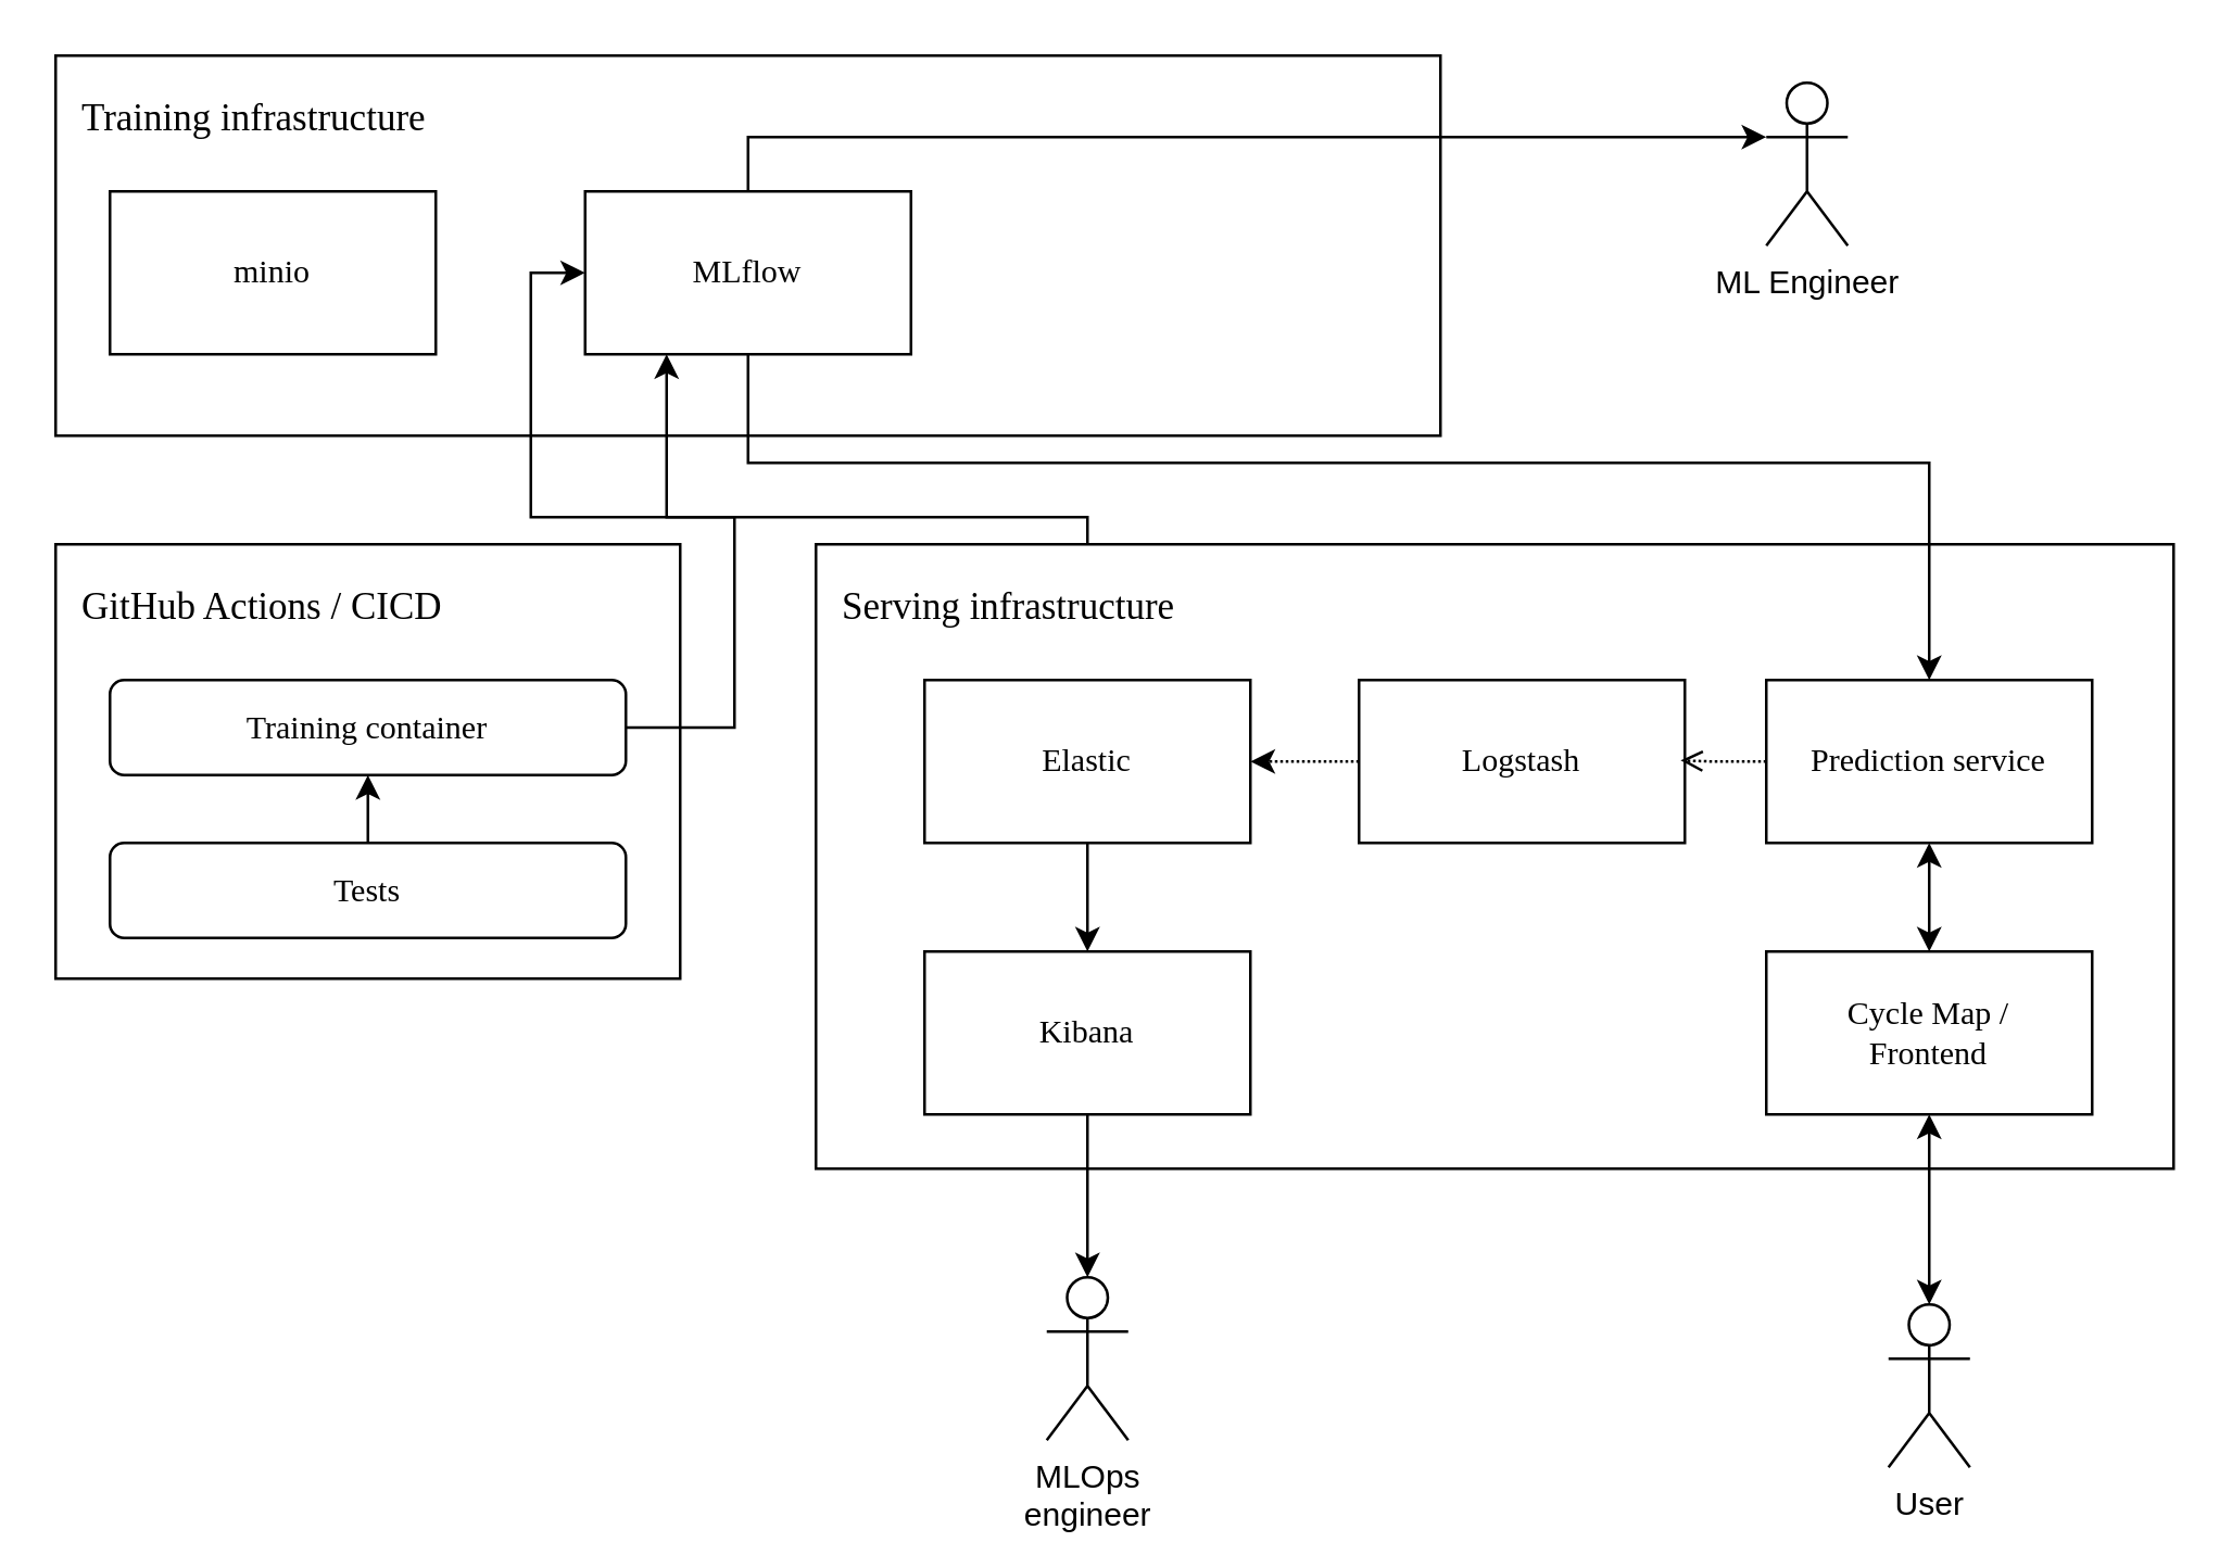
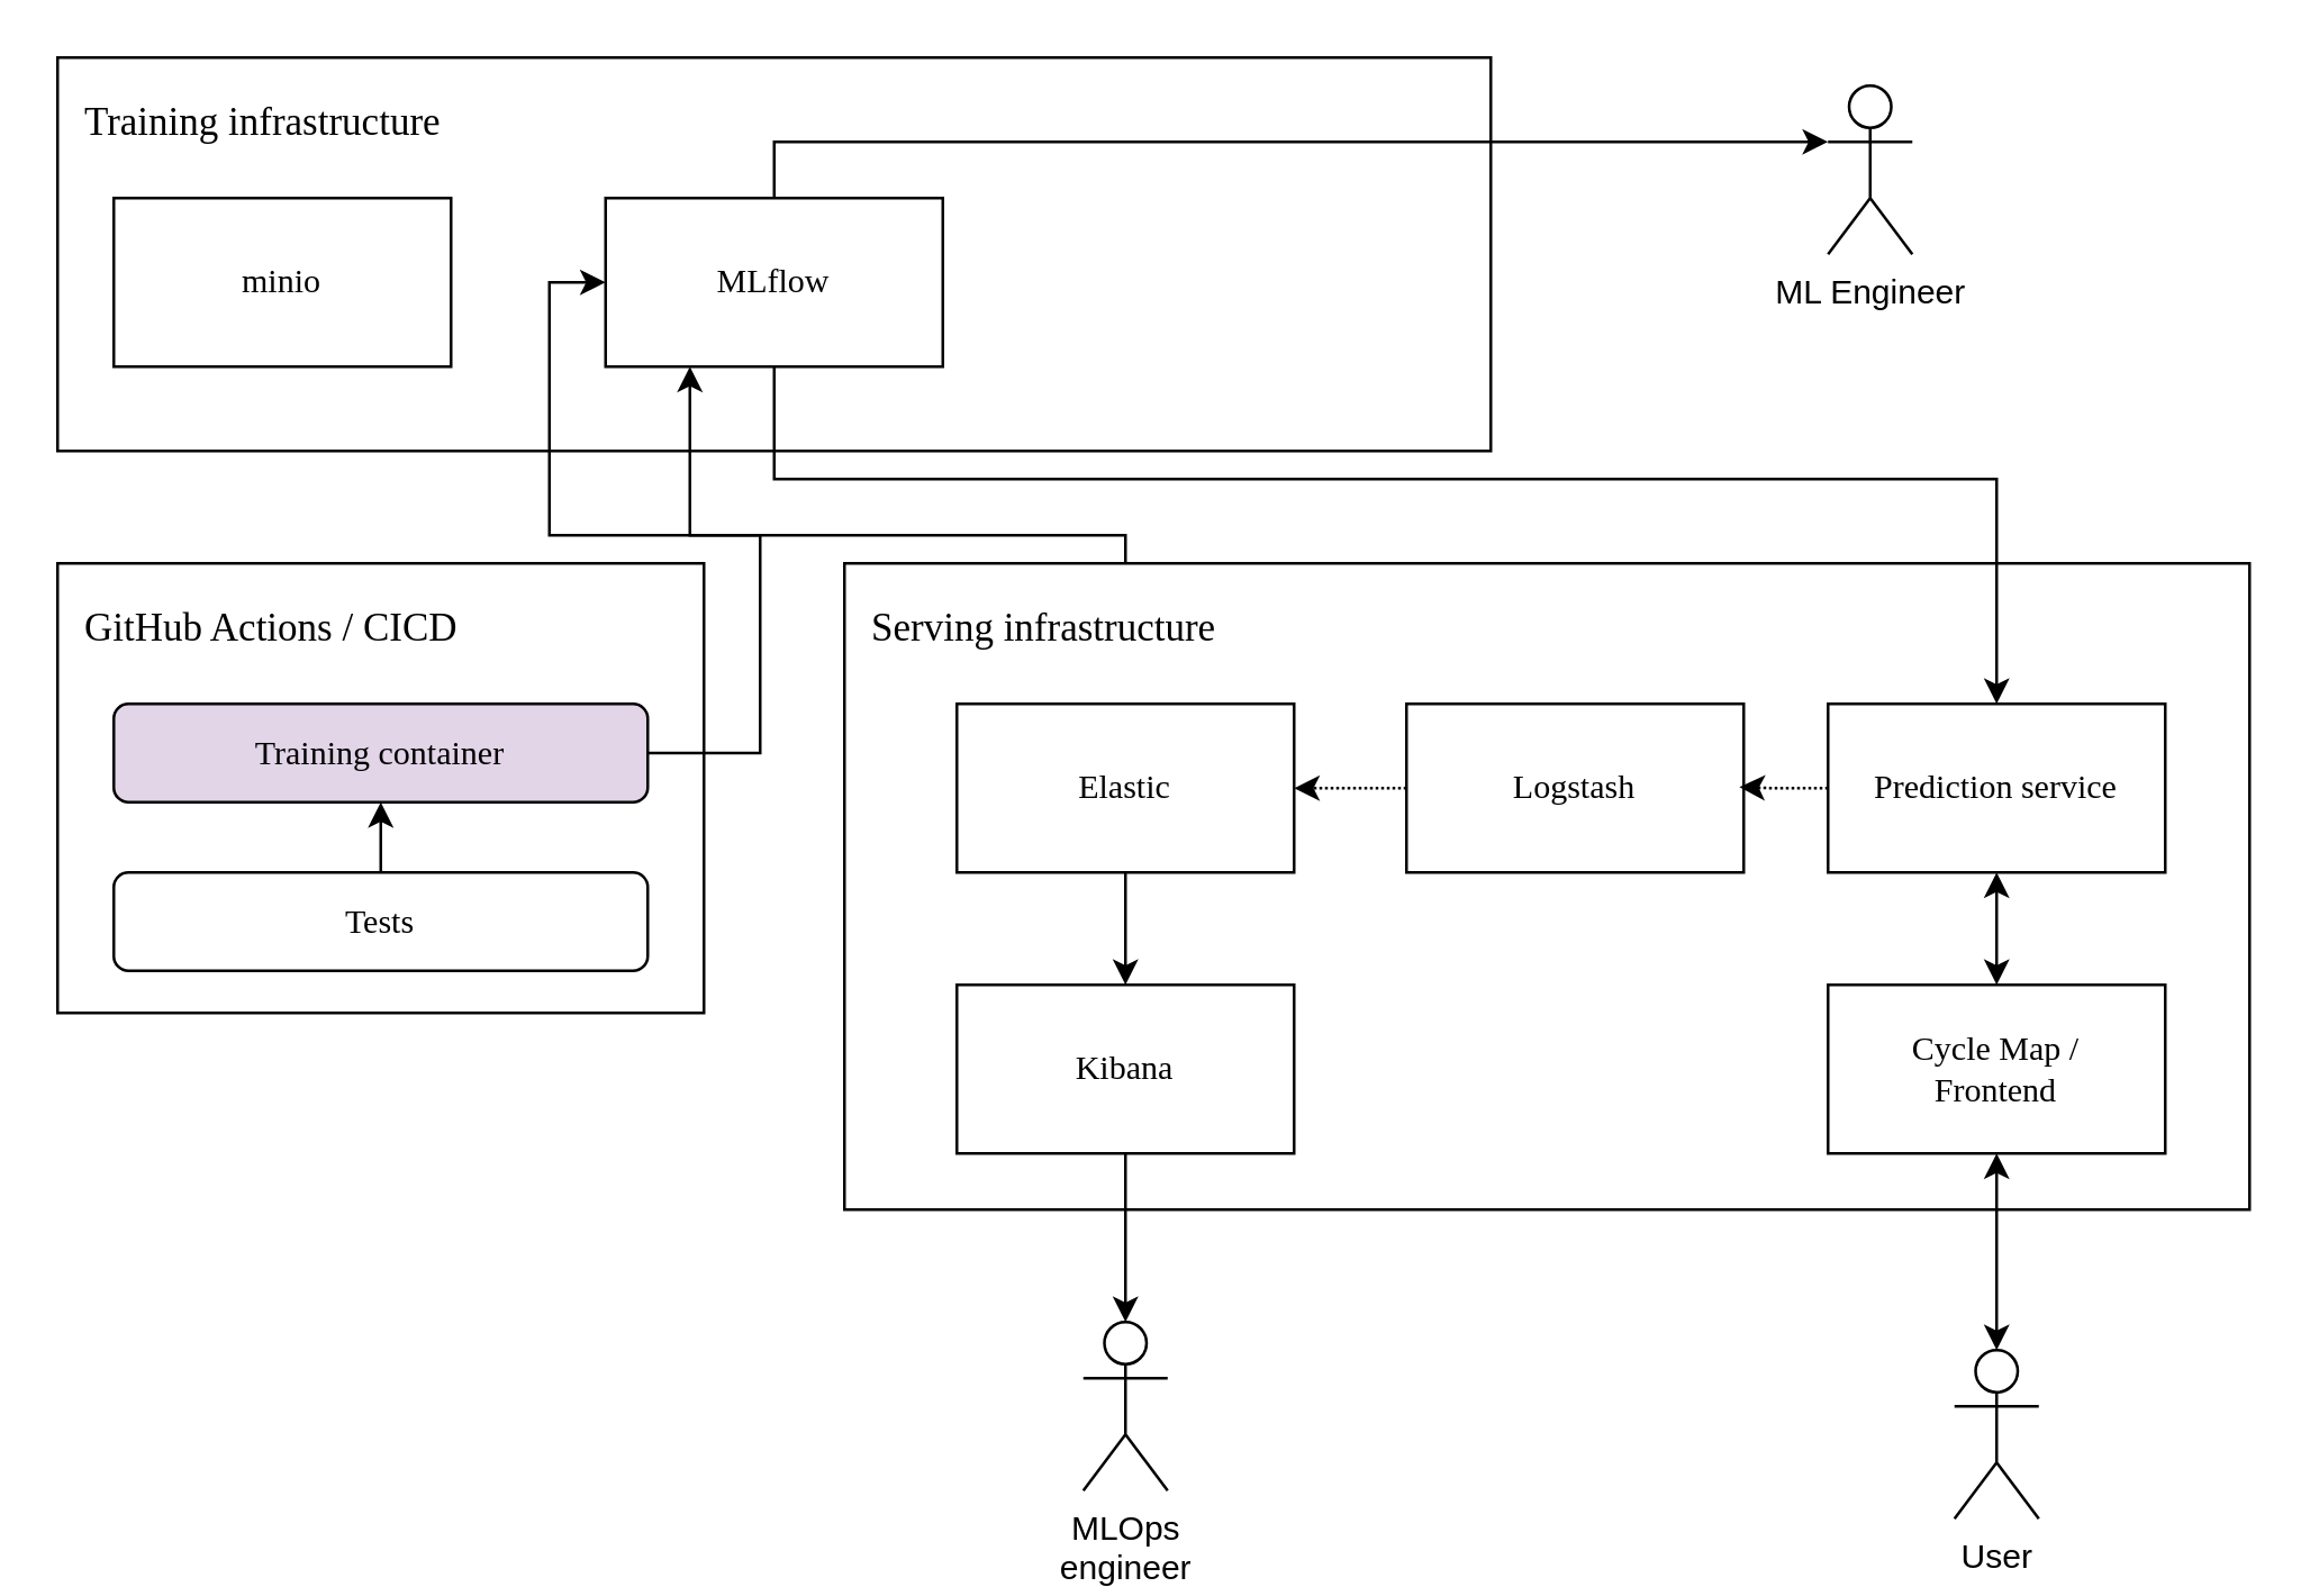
  <mxCell id="0" />
  <mxCell id="1" parent="0" />
  <mxCell id="2" value="&lt;p style=&quot;line-height: 110%;&quot;&gt;&lt;font style=&quot;font-size: 14px;&quot; data-font-src=&quot;https://fonts.googleapis.com/css?family=Roboto+Mono&quot; face=&quot;Roboto Mono&quot;&gt;Training&amp;nbsp;&lt;/font&gt;&lt;span style=&quot;font-family: &amp;quot;Roboto Mono&amp;quot;; font-size: 14px; background-color: initial;&quot;&gt;infrastructure&lt;/span&gt;&lt;/p&gt;" style="rounded=0;whiteSpace=wrap;html=1;align=left;verticalAlign=top;spacing=0;spacingLeft=10;" vertex="1" parent="1"><mxGeometry x="20" y="20" width="510" height="140" as="geometry" /></mxCell>
  <mxCell id="3" value="&lt;font data-font-src=&quot;https://fonts.googleapis.com/css?family=Roboto+Mono&quot; face=&quot;Roboto Mono&quot;&gt;minio&lt;/font&gt;" style="rounded=0;whiteSpace=wrap;html=1;" vertex="1" parent="1"><mxGeometry x="40" y="70" width="120" height="60" as="geometry" /></mxCell>
  <mxCell id="4" style="edgeStyle=orthogonalEdgeStyle;rounded=0;orthogonalLoop=1;jettySize=auto;html=1;exitX=0;exitY=0.5;exitDx=0;exitDy=0;startArrow=classic;startFill=1;" edge="1" parent="1" source="5" target="17"><mxGeometry relative="1" as="geometry" /></mxCell>
  <mxCell id="5" value="&lt;font data-font-src=&quot;https://fonts.googleapis.com/css?family=Roboto+Mono&quot; face=&quot;Roboto Mono&quot;&gt;MLflow&lt;/font&gt;" style="rounded=0;whiteSpace=wrap;html=1;" vertex="1" parent="1"><mxGeometry x="215" y="70" width="120" height="60" as="geometry" /></mxCell>
  <mxCell id="6" value="&lt;p style=&quot;line-height: 110%;&quot;&gt;&lt;font style=&quot;font-size: 14px;&quot; data-font-src=&quot;https://fonts.googleapis.com/css?family=Roboto+Mono&quot; face=&quot;Roboto Mono&quot;&gt;Serving infrastructure&lt;/font&gt;&lt;/p&gt;" style="rounded=0;whiteSpace=wrap;html=1;align=left;verticalAlign=top;spacing=0;spacingLeft=10;" vertex="1" parent="1"><mxGeometry x="300" y="200" width="500" height="230" as="geometry" /></mxCell>
  <mxCell id="7" style="edgeStyle=orthogonalEdgeStyle;rounded=0;orthogonalLoop=1;jettySize=auto;html=1;entryX=0.5;entryY=1;entryDx=0;entryDy=0;startArrow=classic;startFill=1;endArrow=none;endFill=0;" edge="1" parent="1" source="8" target="5"><mxGeometry relative="1" as="geometry"><Array as="points"><mxPoint x="710" y="170" /><mxPoint x="275" y="170" /></Array></mxGeometry></mxCell>
  <mxCell id="8" value="&lt;font data-font-src=&quot;https://fonts.googleapis.com/css?family=Roboto+Mono&quot; face=&quot;Roboto Mono&quot;&gt;Prediction service&lt;/font&gt;" style="rounded=0;whiteSpace=wrap;html=1;" vertex="1" parent="1"><mxGeometry x="650" y="250" width="120" height="60" as="geometry" /></mxCell>
  <mxCell id="9" style="edgeStyle=orthogonalEdgeStyle;rounded=0;orthogonalLoop=1;jettySize=auto;html=1;entryX=0.5;entryY=1;entryDx=0;entryDy=0;startArrow=classic;startFill=1;" edge="1" parent="1" source="11" target="8"><mxGeometry relative="1" as="geometry" /></mxCell>
  <mxCell id="10" value="" style="edgeStyle=orthogonalEdgeStyle;rounded=0;orthogonalLoop=1;jettySize=auto;html=1;startArrow=classic;startFill=1;" edge="1" parent="1" source="11" target="12"><mxGeometry relative="1" as="geometry" /></mxCell>
  <mxCell id="11" value="&lt;font data-font-src=&quot;https://fonts.googleapis.com/css?family=Roboto+Mono&quot; face=&quot;Roboto Mono&quot;&gt;Cycle Map /&lt;/font&gt;&lt;div&gt;&lt;font data-font-src=&quot;https://fonts.googleapis.com/css?family=Roboto+Mono&quot; face=&quot;Roboto Mono&quot;&gt;Frontend&lt;/font&gt;&lt;/div&gt;" style="rounded=0;whiteSpace=wrap;html=1;" vertex="1" parent="1"><mxGeometry x="650" y="350" width="120" height="60" as="geometry" /></mxCell>
  <mxCell id="12" value="User" style="shape=umlActor;verticalLabelPosition=bottom;verticalAlign=top;html=1;outlineConnect=0;" vertex="1" parent="1"><mxGeometry x="695" y="480" width="30" height="60" as="geometry" /></mxCell>
  <mxCell id="13" style="edgeStyle=orthogonalEdgeStyle;rounded=0;orthogonalLoop=1;jettySize=auto;html=1;exitX=0;exitY=0.5;exitDx=0;exitDy=0;entryX=1;entryY=0.5;entryDx=0;entryDy=0;dashed=1;dashPattern=1 1;" edge="1" parent="1" source="14" target="17"><mxGeometry relative="1" as="geometry" /></mxCell>
  <mxCell id="14" value="&lt;font data-font-src=&quot;https://fonts.googleapis.com/css?family=Roboto+Mono&quot; face=&quot;Roboto Mono&quot;&gt;Logstash&lt;/font&gt;" style="rounded=0;whiteSpace=wrap;html=1;" vertex="1" parent="1"><mxGeometry x="500" y="250" width="120" height="60" as="geometry" /></mxCell>
  <mxCell id="15" value="&lt;font data-font-src=&quot;https://fonts.googleapis.com/css?family=Roboto+Mono&quot; face=&quot;Roboto Mono&quot;&gt;Kibana&lt;/font&gt;" style="rounded=0;whiteSpace=wrap;html=1;" vertex="1" parent="1"><mxGeometry x="340" y="350" width="120" height="60" as="geometry" /></mxCell>
  <mxCell id="16" style="edgeStyle=orthogonalEdgeStyle;rounded=0;orthogonalLoop=1;jettySize=auto;html=1;entryX=0.5;entryY=0;entryDx=0;entryDy=0;" edge="1" parent="1" source="17" target="15"><mxGeometry relative="1" as="geometry" /></mxCell>
  <mxCell id="17" value="&lt;font data-font-src=&quot;https://fonts.googleapis.com/css?family=Roboto+Mono&quot; face=&quot;Roboto Mono&quot;&gt;Elastic&lt;/font&gt;" style="rounded=0;whiteSpace=wrap;html=1;" vertex="1" parent="1"><mxGeometry x="340" y="250" width="120" height="60" as="geometry" /></mxCell>
- <mxCell id="18" style="edgeStyle=orthogonalEdgeStyle;rounded=0;orthogonalLoop=1;jettySize=auto;html=1;entryX=0.987;entryY=0.494;entryDx=0;entryDy=0;entryPerimeter=0;dashed=1;dashPattern=1 1;endArrow=open;" edge="1" parent="1" source="8" target="14"><mxGeometry relative="1" as="geometry" /></mxCell>
+ <mxCell id="18" style="edgeStyle=orthogonalEdgeStyle;rounded=0;orthogonalLoop=1;jettySize=auto;html=1;entryX=0.987;entryY=0.494;entryDx=0;entryDy=0;entryPerimeter=0;dashed=1;dashPattern=1 1;" edge="1" parent="1" source="8" target="14"><mxGeometry relative="1" as="geometry" /></mxCell>
  <mxCell id="19" value="MLOps&lt;div&gt;engineer&lt;/div&gt;" style="shape=umlActor;verticalLabelPosition=bottom;verticalAlign=top;html=1;outlineConnect=0;" vertex="1" parent="1"><mxGeometry x="385" y="470" width="30" height="60" as="geometry" /></mxCell>
  <mxCell id="20" style="edgeStyle=orthogonalEdgeStyle;rounded=0;orthogonalLoop=1;jettySize=auto;html=1;exitX=0.5;exitY=1;exitDx=0;exitDy=0;entryX=0.5;entryY=0;entryDx=0;entryDy=0;entryPerimeter=0;" edge="1" parent="1" source="15" target="19"><mxGeometry relative="1" as="geometry" /></mxCell>
  <mxCell id="21" style="edgeStyle=orthogonalEdgeStyle;rounded=0;orthogonalLoop=1;jettySize=auto;html=1;entryX=0.5;entryY=0;entryDx=0;entryDy=0;startArrow=classic;startFill=1;endArrow=none;endFill=0;" edge="1" parent="1" source="22" target="5"><mxGeometry relative="1" as="geometry"><Array as="points"><mxPoint x="655" y="50" /><mxPoint x="275" y="50" /></Array></mxGeometry></mxCell>
  <mxCell id="22" value="ML Engineer" style="shape=umlActor;verticalLabelPosition=bottom;verticalAlign=top;html=1;outlineConnect=0;" vertex="1" parent="1"><mxGeometry x="650" y="30" width="30" height="60" as="geometry" /></mxCell>
  <mxCell id="23" value="&lt;p style=&quot;line-height: 110%;&quot;&gt;&lt;font face=&quot;Roboto Mono&quot;&gt;&lt;span style=&quot;font-size: 14px;&quot;&gt;GitHub Actions / CICD&lt;/span&gt;&lt;/font&gt;&lt;/p&gt;" style="rounded=0;whiteSpace=wrap;html=1;align=left;verticalAlign=top;spacing=0;spacingLeft=10;" vertex="1" parent="1"><mxGeometry x="20" y="200" width="230" height="160" as="geometry" /></mxCell>
  <mxCell id="24" style="edgeStyle=orthogonalEdgeStyle;rounded=0;orthogonalLoop=1;jettySize=auto;html=1;entryX=0.25;entryY=1;entryDx=0;entryDy=0;" edge="1" parent="1" source="25" target="5"><mxGeometry relative="1" as="geometry"><Array as="points"><mxPoint x="270" y="268" /><mxPoint x="270" y="190" /><mxPoint x="245" y="190" /></Array></mxGeometry></mxCell>
- <mxCell id="25" value="Training container" style="rounded=1;whiteSpace=wrap;html=1;fontFamily=Roboto Mono;fontSource=https%3A%2F%2Ffonts.googleapis.com%2Fcss%3Ffamily%3DRoboto%2BMono;" vertex="1" parent="1"><mxGeometry x="40" y="250" width="190" height="35" as="geometry" /></mxCell>
+ <mxCell id="25" value="Training container" style="rounded=1;whiteSpace=wrap;html=1;fontFamily=Roboto Mono;fontSource=https%3A%2F%2Ffonts.googleapis.com%2Fcss%3Ffamily%3DRoboto%2BMono;fillColor=#e1d5e7;" vertex="1" parent="1"><mxGeometry x="40" y="250" width="190" height="35" as="geometry" /></mxCell>
  <mxCell id="26" style="edgeStyle=orthogonalEdgeStyle;rounded=0;orthogonalLoop=1;jettySize=auto;html=1;entryX=0.5;entryY=1;entryDx=0;entryDy=0;" edge="1" parent="1" source="27" target="25"><mxGeometry relative="1" as="geometry" /></mxCell>
  <mxCell id="27" value="Tests" style="rounded=1;whiteSpace=wrap;html=1;fontFamily=Roboto Mono;fontSource=https%3A%2F%2Ffonts.googleapis.com%2Fcss%3Ffamily%3DRoboto%2BMono;" vertex="1" parent="1"><mxGeometry x="40" y="310" width="190" height="35" as="geometry" /></mxCell>
